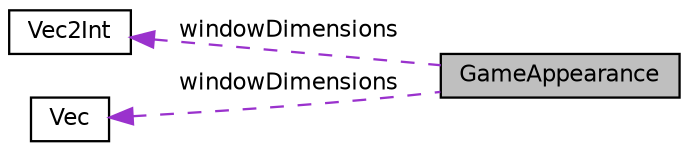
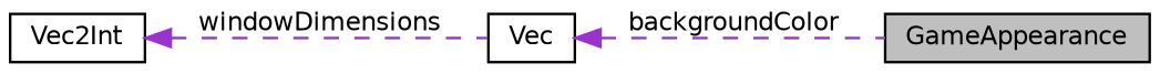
  digraph {
    rankdir=LR
    node [color=black fillcolor=white fontname=Helvetica fontsize=10 shape=record style=filled]
    edge [color=darkorchid3 dir=back fontname=Helvetica fontsize=10 labelfontname=Helvetica labelfontsize=10 style=dashed]
    n1 [fillcolor=grey75 fontcolor=black height=0.2 label=GameAppearance width=0.4]
    n2 [height=0.2 label=Vec2Int width=0.4]
    n3 [height=0.2 label=Vec width=0.4]
-   n2 -> n1 [label=" windowDimensions"]
-   n3 -> n1 [label=" windowDimensions"]
+   n2 -> n3 [label=" windowDimensions"]
+   n3 -> n1 [label=" backgroundColor"]
  }
